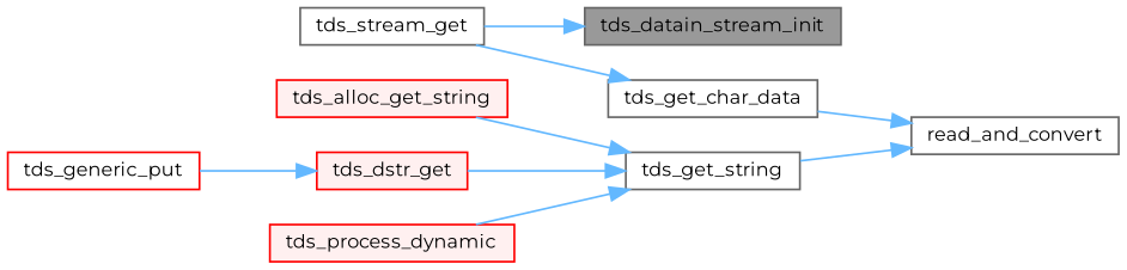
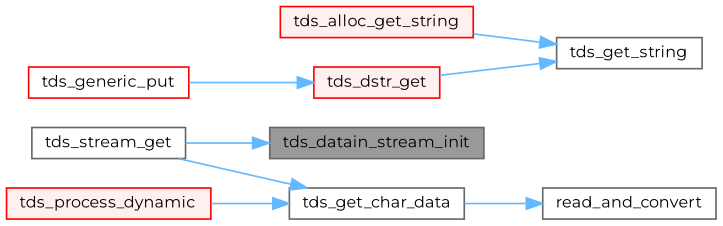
  digraph {
    fontname=Montserrat
    rankdir=RL
    node [color=grey40 fillcolor=white fontname=Montserrat fontsize=10 shape=box style=filled]
    edge [color=steelblue1 dir=back fontname=Montserrat fontsize=10 labelfontname=Helvetica labelfontsize=10 style=solid]
    n1 [color=gray40 fillcolor=grey60 fontcolor=black height=0.2 label=tds_datain_stream_init width=0.4]
    n2 [height=0.2 label=tds_stream_get width=0.4]
    n3 [height=0.2 label=read_and_convert width=0.4]
    n4 [height=0.2 label=tds_get_char_data width=0.4]
    n5 [height=0.2 label=tds_get_string width=0.4]
    n6 [color=red fillcolor="#FFF0F0" height=0.2 label=tds_alloc_get_string width=0.4]
    n7 [color=red fillcolor="#FFF0F0" height=0.2 label=tds_dstr_get width=0.4]
    n8 [color=red fillcolor="#FFF0F0" height=0.2 label=tds_process_dynamic width=0.4]
    n9 [color=red height=0.2 label=tds_generic_put width=0.4]
    n1 -> n2
    n3 -> n4
-   n3 -> n5
    n4 -> n2
    n5 -> n6
    n5 -> n7
-   n5 -> n8
+   n4 -> n8
    n7 -> n9
  }
